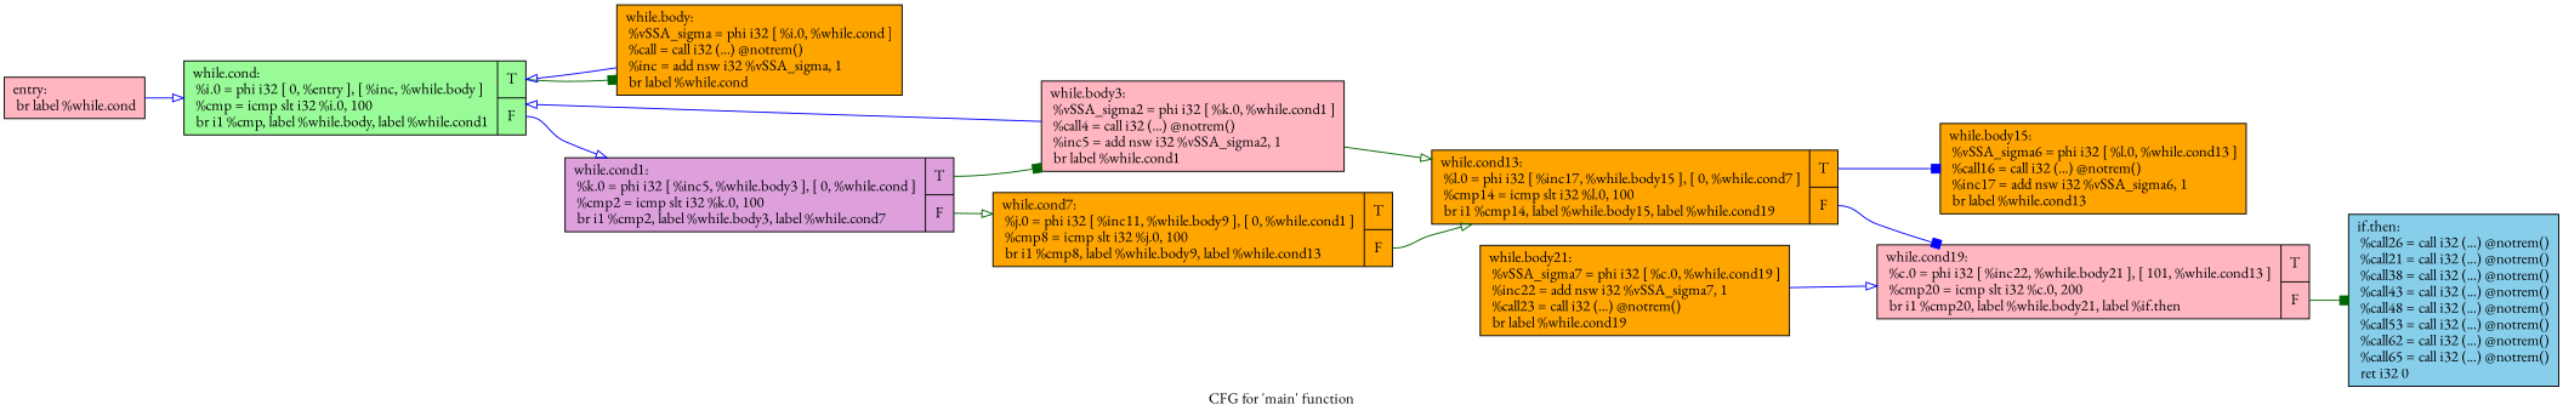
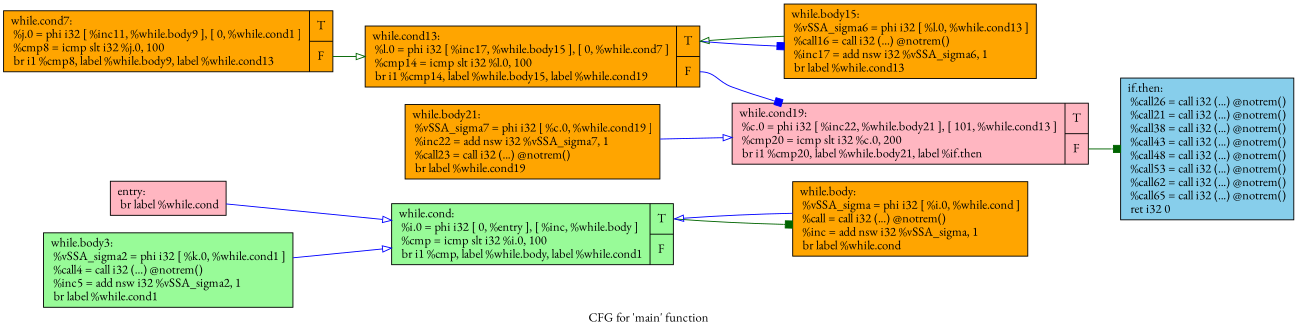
  digraph {
    fontname="EB Garamond"
    label="CFG for 'main' function"
    rankdir=LR
    node [fillcolor=orange fontname="EB Garamond" shape=record style=filled]
    edge [arrowhead=onormal color=blue fontname="EB Garamond"]
    n1 [fillcolor=lightpink label="{entry:\l  br label %while.cond\l}"]
    n2 [fillcolor=palegreen label="{while.cond:                                       \l  %i.0 = phi i32 [ 0, %entry ], [ %inc, %while.body ]\l  %cmp = icmp slt i32 %i.0, 100\l  br i1 %cmp, label %while.body, label %while.cond1\l|{<s0>T|<s1>F}}"]
    n3 [label="{while.body:                                       \l  %vSSA_sigma = phi i32 [ %i.0, %while.cond ]\l  %call = call i32 (...) @notrem()\l  %inc = add nsw i32 %vSSA_sigma, 1\l  br label %while.cond\l}"]
-   n4 [fillcolor=plum label="{while.cond1:                                      \l  %k.0 = phi i32 [ %inc5, %while.body3 ], [ 0, %while.cond ]\l  %cmp2 = icmp slt i32 %k.0, 100\l  br i1 %cmp2, label %while.body3, label %while.cond7\l|{<s0>T|<s1>F}}"]
-   n5 [fillcolor=lightpink label="{while.body3:                                      \l  %vSSA_sigma2 = phi i32 [ %k.0, %while.cond1 ]\l  %call4 = call i32 (...) @notrem()\l  %inc5 = add nsw i32 %vSSA_sigma2, 1\l  br label %while.cond1\l}"]
+   n5 [fillcolor=palegreen label="{while.body3:                                      \l  %vSSA_sigma2 = phi i32 [ %k.0, %while.cond1 ]\l  %call4 = call i32 (...) @notrem()\l  %inc5 = add nsw i32 %vSSA_sigma2, 1\l  br label %while.cond1\l}"]
    n6 [label="{while.cond7:                                      \l  %j.0 = phi i32 [ %inc11, %while.body9 ], [ 0, %while.cond1 ]\l  %cmp8 = icmp slt i32 %j.0, 100\l  br i1 %cmp8, label %while.body9, label %while.cond13\l|{<s0>T|<s1>F}}"]
    n7 [label="{while.cond13:                                     \l  %l.0 = phi i32 [ %inc17, %while.body15 ], [ 0, %while.cond7 ]\l  %cmp14 = icmp slt i32 %l.0, 100\l  br i1 %cmp14, label %while.body15, label %while.cond19\l|{<s0>T|<s1>F}}"]
    n8 [label="{while.body15:                                     \l  %vSSA_sigma6 = phi i32 [ %l.0, %while.cond13 ]\l  %call16 = call i32 (...) @notrem()\l  %inc17 = add nsw i32 %vSSA_sigma6, 1\l  br label %while.cond13\l}"]
    n9 [fillcolor=lightpink label="{while.cond19:                                     \l  %c.0 = phi i32 [ %inc22, %while.body21 ], [ 101, %while.cond13 ]\l  %cmp20 = icmp slt i32 %c.0, 200\l  br i1 %cmp20, label %while.body21, label %if.then\l|{<s0>T|<s1>F}}"]
    n10 [fillcolor=skyblue label="{if.then:                                          \l  %call26 = call i32 (...) @notrem()\l  %call21 = call i32 (...) @notrem()\l  %call38 = call i32 (...) @notrem()\l  %call43 = call i32 (...) @notrem()\l  %call48 = call i32 (...) @notrem()\l  %call53 = call i32 (...) @notrem()\l  %call62 = call i32 (...) @notrem()\l  %call65 = call i32 (...) @notrem()\l  ret i32 0\l}"]
    n11 [label="{while.body21:                                     \l  %vSSA_sigma7 = phi i32 [ %c.0, %while.cond19 ]\l  %inc22 = add nsw i32 %vSSA_sigma7, 1\l  %call23 = call i32 (...) @notrem()\l  br label %while.cond19\l}"]
    n1 -> n2
    n2 -> n3 [arrowhead=box color=darkgreen tailport=s0]
-   n2 -> n4 [tailport=s1]
    n3 -> n2
-   n4 -> n5 [arrowhead=box color=darkgreen tailport=s0]
-   n4 -> n6 [color=darkgreen tailport=s1]
    n5 -> n2
    n6 -> n7 [color=darkgreen tailport=s1]
    n7 -> n8 [arrowhead=box tailport=s0]
    n7 -> n9 [arrowhead=box tailport=s1]
-   n5 -> n7 [color=darkgreen]
+   n8 -> n7 [color=darkgreen]
    n9 -> n10 [arrowhead=box color=darkgreen tailport=s1]
    n11 -> n9
  }
